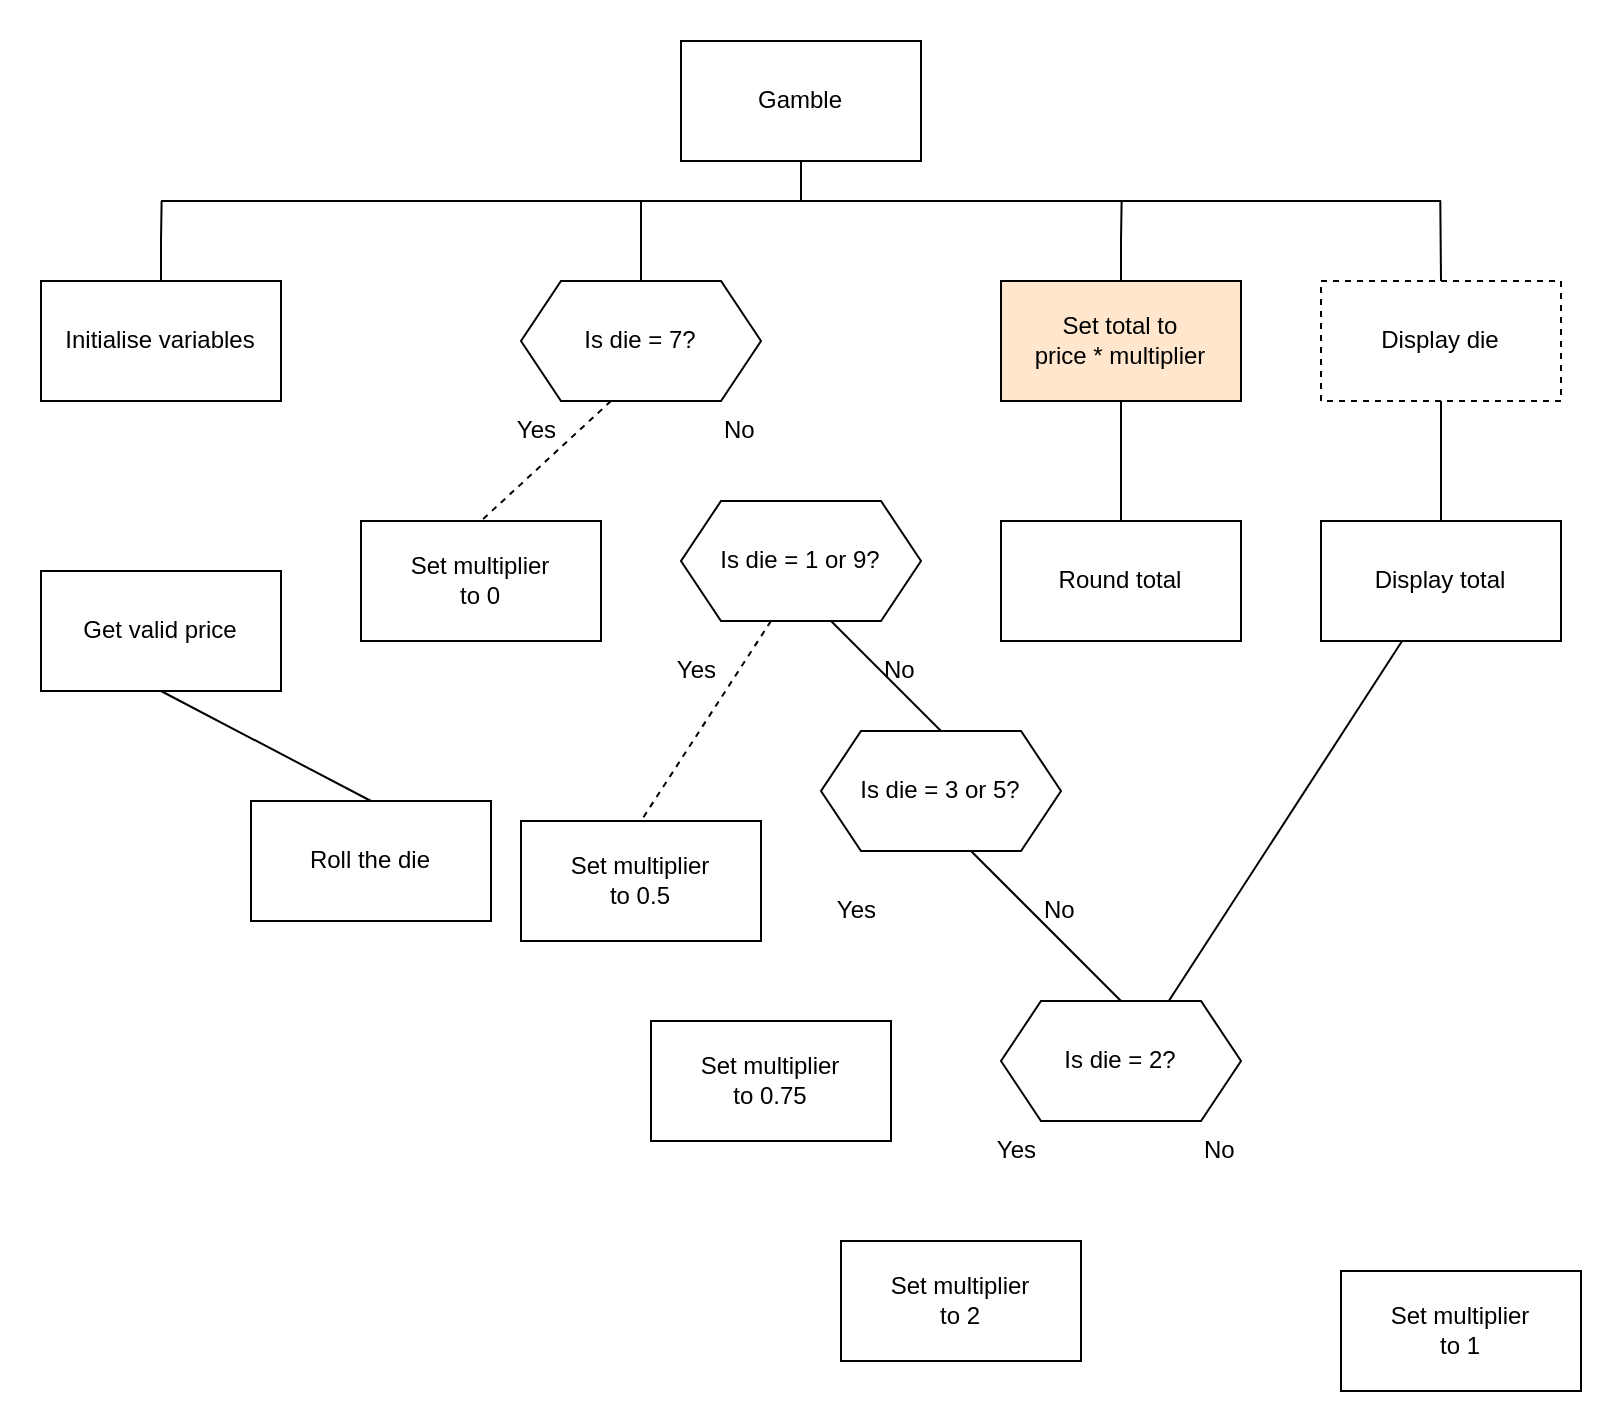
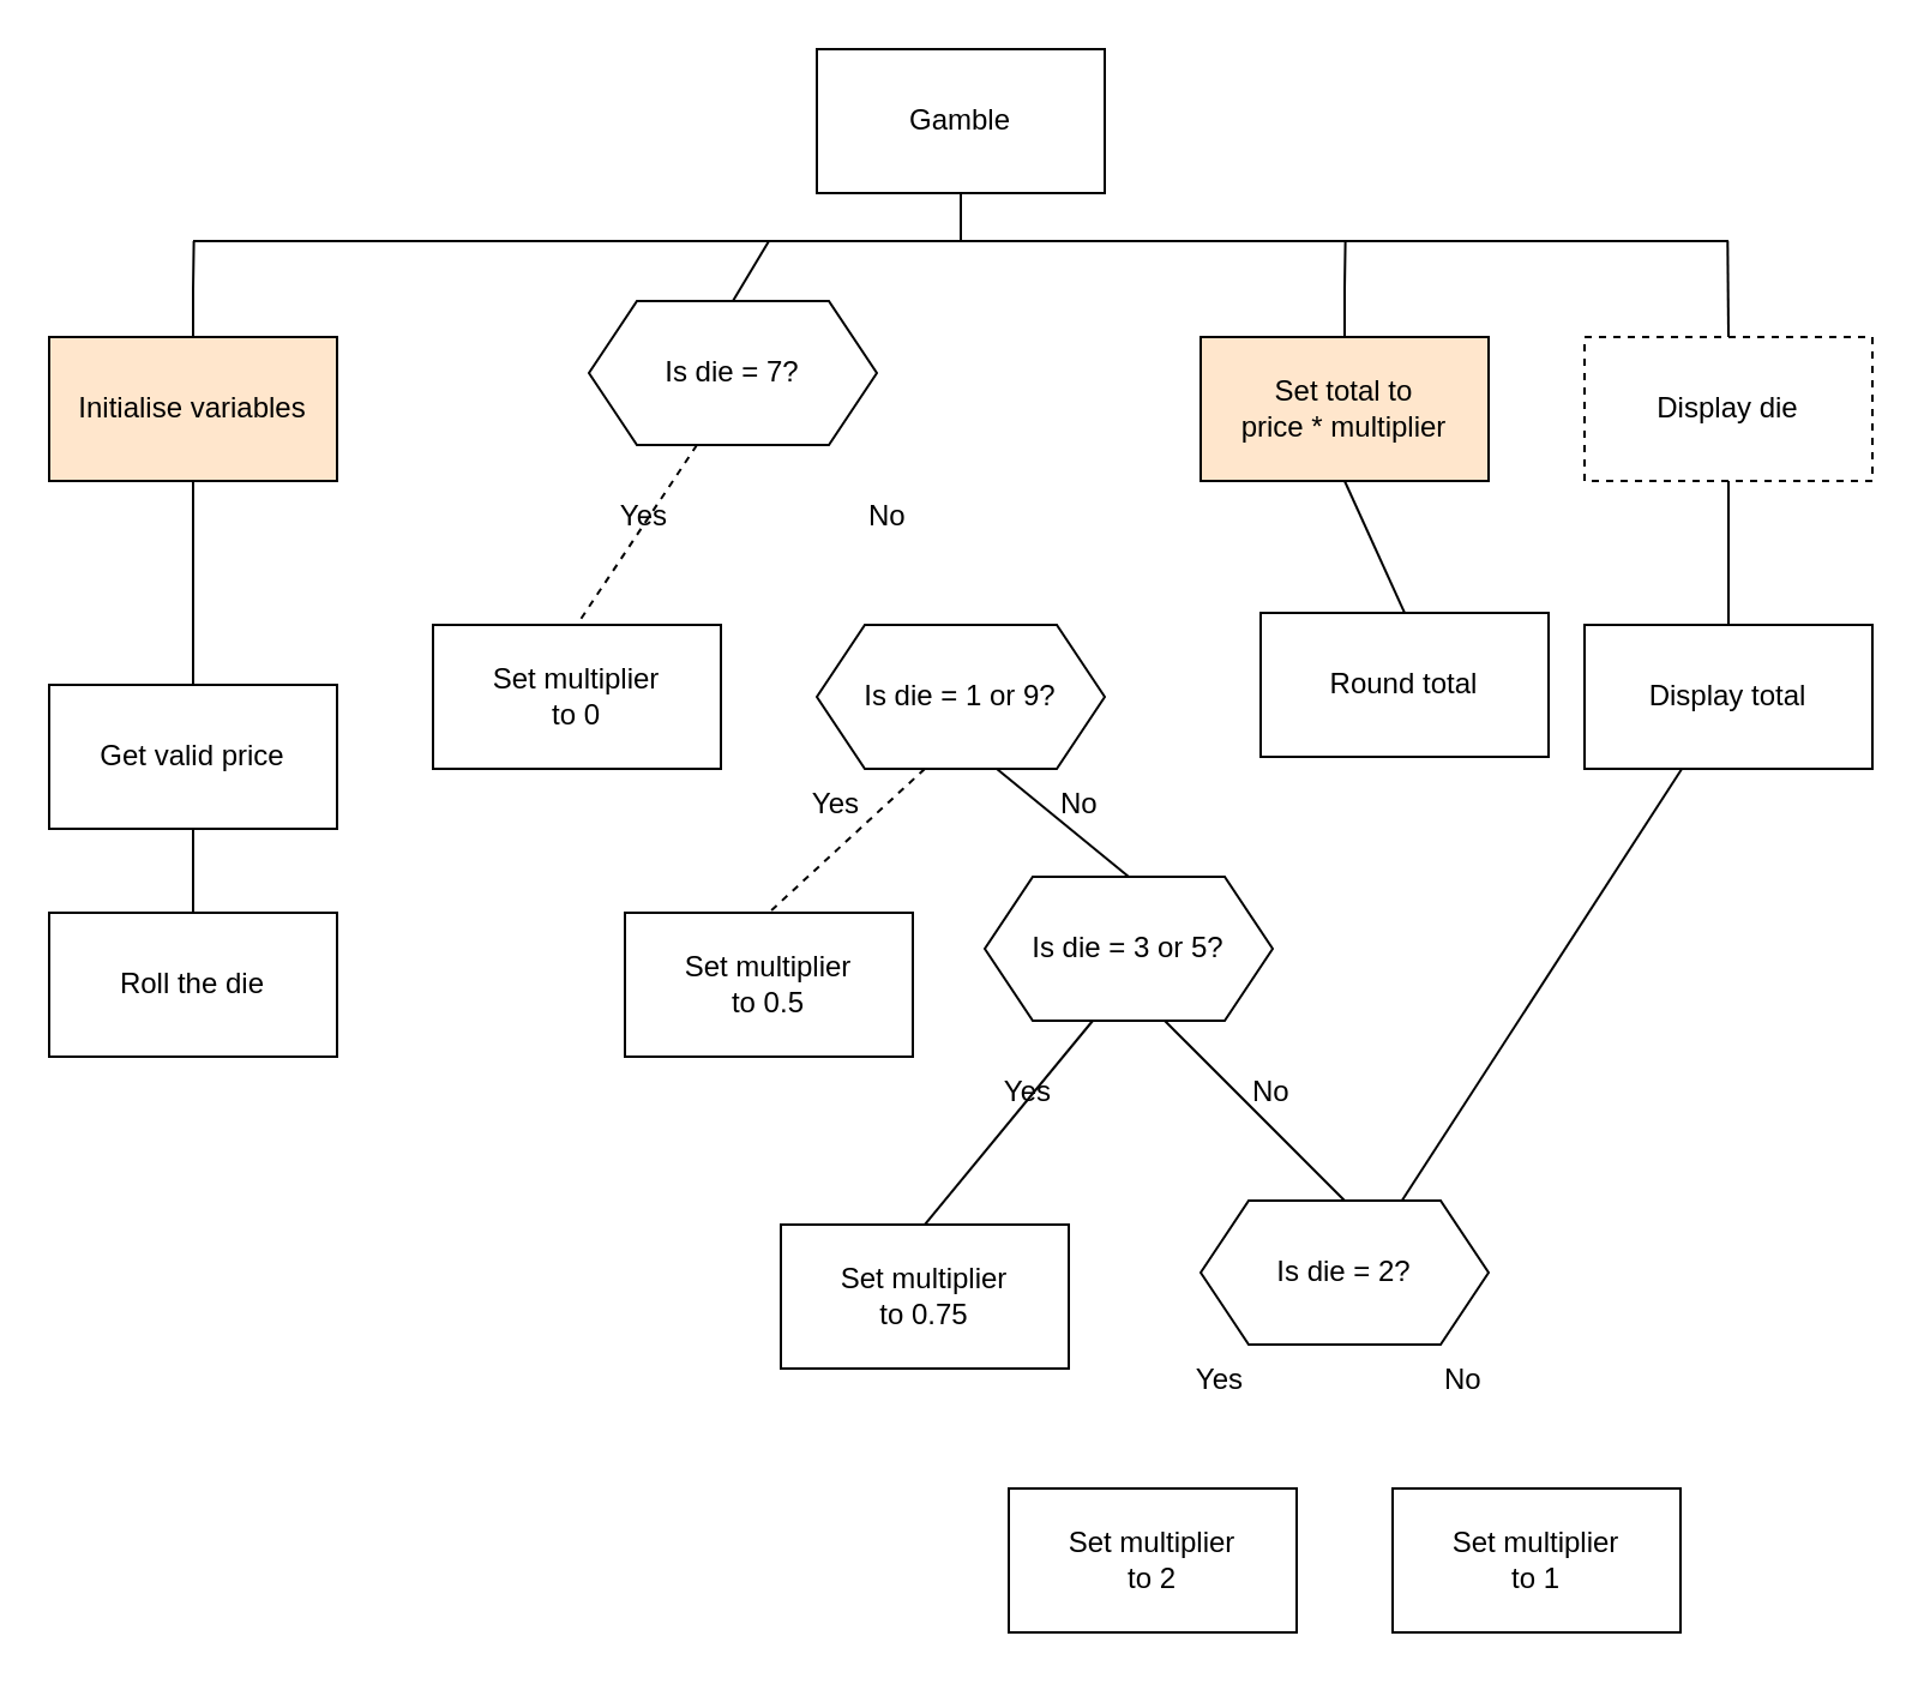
  <mxCell id="0" />
  <mxCell id="1" parent="0" />
  <mxCell id="2" style="edgeStyle=none;shape=connector;rounded=0;orthogonalLoop=1;jettySize=auto;html=1;exitX=0.5;exitY=1;exitDx=0;exitDy=0;strokeColor=default;align=center;verticalAlign=middle;fontFamily=Helvetica;fontSize=11;fontColor=default;labelBackgroundColor=default;endArrow=none;endFill=0;" parent="1" source="3" edge="1"><mxGeometry relative="1" as="geometry"><mxPoint x="400" y="100" as="targetPoint" /></mxGeometry></mxCell>
  <mxCell id="3" value="Gamble" style="rounded=0;whiteSpace=wrap;html=1;" parent="1" vertex="1"><mxGeometry x="340" y="20" width="120" height="60" as="geometry" /></mxCell>
+ <mxCell id="4" style="edgeStyle=orthogonalEdgeStyle;rounded=0;orthogonalLoop=1;jettySize=auto;html=1;exitX=0.5;exitY=1;exitDx=0;exitDy=0;entryX=0.5;entryY=0;entryDx=0;entryDy=0;endArrow=none;endFill=0;" parent="1" source="6" target="7" edge="1"><mxGeometry relative="1" as="geometry" /></mxCell>
  <mxCell id="5" style="edgeStyle=orthogonalEdgeStyle;rounded=0;orthogonalLoop=1;jettySize=auto;html=1;exitX=0.5;exitY=0;exitDx=0;exitDy=0;endArrow=none;endFill=0;" parent="1" source="6" edge="1"><mxGeometry relative="1" as="geometry"><mxPoint x="80.31" y="100" as="targetPoint" /></mxGeometry></mxCell>
- <mxCell id="6" value="Initialise variables" style="rounded=0;whiteSpace=wrap;html=1;" parent="1" vertex="1"><mxGeometry x="20" y="140" width="120" height="60" as="geometry" /></mxCell>
+ <mxCell id="6" value="Initialise variables" style="rounded=0;whiteSpace=wrap;html=1;fillColor=#ffe6cc;" parent="1" vertex="1"><mxGeometry x="20" y="140" width="120" height="60" as="geometry" /></mxCell>
  <mxCell id="7" value="Get valid price" style="rounded=0;whiteSpace=wrap;html=1;" parent="1" vertex="1"><mxGeometry x="20" y="285" width="120" height="60" as="geometry" /></mxCell>
  <mxCell id="8" value="Set multiplier&lt;div&gt;to 0&lt;/div&gt;" style="rounded=0;whiteSpace=wrap;html=1;" parent="1" vertex="1"><mxGeometry x="180" y="260" width="120" height="60" as="geometry" /></mxCell>
  <mxCell id="9" style="rounded=0;orthogonalLoop=1;jettySize=auto;html=1;exitX=0.375;exitY=1;exitDx=0;exitDy=0;entryX=0.5;entryY=0;entryDx=0;entryDy=0;endArrow=none;endFill=0;dashed=1;" parent="1" source="11" target="8" edge="1"><mxGeometry relative="1" as="geometry" /></mxCell>
  <mxCell id="10" style="edgeStyle=none;shape=connector;rounded=0;orthogonalLoop=1;jettySize=auto;html=1;exitX=0.5;exitY=0;exitDx=0;exitDy=0;strokeColor=default;align=center;verticalAlign=middle;fontFamily=Helvetica;fontSize=11;fontColor=default;labelBackgroundColor=default;endArrow=none;endFill=0;" parent="1" source="11" edge="1"><mxGeometry relative="1" as="geometry"><mxPoint x="320" y="100" as="targetPoint" /></mxGeometry></mxCell>
- <mxCell id="11" value="Is die = 7?" style="shape=hexagon;perimeter=hexagonPerimeter2;whiteSpace=wrap;html=1;fixedSize=1;" parent="1" vertex="1"><mxGeometry x="260" y="140" width="120" height="60" as="geometry" /></mxCell>
+ <mxCell id="11" value="Is die = 7?" style="shape=hexagon;perimeter=hexagonPerimeter2;whiteSpace=wrap;html=1;fixedSize=1;" parent="1" vertex="1"><mxGeometry x="245" y="125" width="120" height="60" as="geometry" /></mxCell>
  <mxCell id="12" style="rounded=0;orthogonalLoop=1;jettySize=auto;html=1;exitX=0.375;exitY=1;exitDx=0;exitDy=0;entryX=0.5;entryY=0;entryDx=0;entryDy=0;endArrow=none;endFill=0;dashed=1;" parent="1" source="14" target="20" edge="1"><mxGeometry relative="1" as="geometry" /></mxCell>
  <mxCell id="13" style="rounded=0;orthogonalLoop=1;jettySize=auto;html=1;exitX=0.625;exitY=1;exitDx=0;exitDy=0;entryX=0.5;entryY=0;entryDx=0;entryDy=0;endArrow=none;endFill=0;" parent="1" source="14" target="17" edge="1"><mxGeometry relative="1" as="geometry" /></mxCell>
- <mxCell id="14" value="Is&amp;nbsp;&lt;span style=&quot;background-color: initial;&quot;&gt;die = 1 or 9?&lt;/span&gt;" style="shape=hexagon;perimeter=hexagonPerimeter2;whiteSpace=wrap;html=1;fixedSize=1;" parent="1" vertex="1"><mxGeometry x="340" y="250" width="120" height="60" as="geometry" /></mxCell>
+ <mxCell id="14" value="Is&amp;nbsp;&lt;span style=&quot;background-color: initial;&quot;&gt;die = 1 or 9?&lt;/span&gt;" style="shape=hexagon;perimeter=hexagonPerimeter2;whiteSpace=wrap;html=1;fixedSize=1;" parent="1" vertex="1"><mxGeometry x="340" y="260" width="120" height="60" as="geometry" /></mxCell>
+ <mxCell id="15" style="rounded=0;orthogonalLoop=1;jettySize=auto;html=1;exitX=0.375;exitY=1;exitDx=0;exitDy=0;entryX=0.5;entryY=0;entryDx=0;entryDy=0;endArrow=none;endFill=0;" parent="1" source="17" target="24" edge="1"><mxGeometry relative="1" as="geometry" /></mxCell>
  <mxCell id="16" style="rounded=0;orthogonalLoop=1;jettySize=auto;html=1;exitX=0.625;exitY=1;exitDx=0;exitDy=0;entryX=0.5;entryY=0;entryDx=0;entryDy=0;endArrow=none;endFill=0;" parent="1" source="17" target="19" edge="1"><mxGeometry relative="1" as="geometry" /></mxCell>
  <mxCell id="17" value="Is die&amp;nbsp;&lt;span style=&quot;background-color: initial;&quot;&gt;= 3 or 5?&lt;/span&gt;" style="shape=hexagon;perimeter=hexagonPerimeter2;whiteSpace=wrap;html=1;fixedSize=1;" parent="1" vertex="1"><mxGeometry x="410" y="365" width="120" height="60" as="geometry" /></mxCell>
  <mxCell id="18" style="rounded=0;orthogonalLoop=1;jettySize=auto;html=1;exitX=0.375;exitY=1;exitDx=0;exitDy=0;endArrow=none;endFill=0;" parent="1" source="19" target="40" edge="1"><mxGeometry relative="1" as="geometry" /></mxCell>
  <mxCell id="19" value="Is&amp;nbsp;&lt;span style=&quot;background-color: initial;&quot;&gt;die = 2?&lt;/span&gt;" style="shape=hexagon;perimeter=hexagonPerimeter2;whiteSpace=wrap;html=1;fixedSize=1;" parent="1" vertex="1"><mxGeometry x="500" y="500" width="120" height="60" as="geometry" /></mxCell>
- <mxCell id="20" value="Set multiplier&lt;div&gt;to 0.5&lt;/div&gt;" style="rounded=0;whiteSpace=wrap;html=1;" parent="1" vertex="1"><mxGeometry x="260" y="410" width="120" height="60" as="geometry" /></mxCell>
+ <mxCell id="20" value="Set multiplier&lt;div&gt;to 0.5&lt;/div&gt;" style="rounded=0;whiteSpace=wrap;html=1;" parent="1" vertex="1"><mxGeometry x="260" y="380" width="120" height="60" as="geometry" /></mxCell>
  <mxCell id="21" style="edgeStyle=orthogonalEdgeStyle;rounded=0;orthogonalLoop=1;jettySize=auto;html=1;exitX=0.5;exitY=0;exitDx=0;exitDy=0;endArrow=none;endFill=0;" parent="1" source="23" edge="1"><mxGeometry relative="1" as="geometry"><mxPoint x="560.31" y="100" as="targetPoint" /></mxGeometry></mxCell>
  <mxCell id="22" style="edgeStyle=none;shape=connector;rounded=0;orthogonalLoop=1;jettySize=auto;html=1;exitX=0.5;exitY=1;exitDx=0;exitDy=0;entryX=0.5;entryY=0;entryDx=0;entryDy=0;strokeColor=default;align=center;verticalAlign=middle;fontFamily=Helvetica;fontSize=11;fontColor=default;labelBackgroundColor=default;endArrow=none;endFill=0;" parent="1" source="23" target="38" edge="1"><mxGeometry relative="1" as="geometry" /></mxCell>
  <mxCell id="23" value="Set total to&lt;div&gt;price * multiplier&lt;/div&gt;" style="rounded=0;whiteSpace=wrap;html=1;fillColor=#ffe6cc;" parent="1" vertex="1"><mxGeometry x="500" y="140" width="120" height="60" as="geometry" /></mxCell>
  <mxCell id="24" value="Set multiplier&lt;div&gt;to 0.75&lt;/div&gt;" style="rounded=0;whiteSpace=wrap;html=1;" parent="1" vertex="1"><mxGeometry x="325" y="510" width="120" height="60" as="geometry" /></mxCell>
  <mxCell id="25" value="Set multiplier&lt;div&gt;to 2&lt;/div&gt;" style="rounded=0;whiteSpace=wrap;html=1;" parent="1" vertex="1"><mxGeometry x="420" y="620" width="120" height="60" as="geometry" /></mxCell>
- <mxCell id="26" value="Set multiplier&lt;div&gt;to 1&lt;/div&gt;" style="rounded=0;whiteSpace=wrap;html=1;" parent="1" vertex="1"><mxGeometry x="670" y="635" width="120" height="60" as="geometry" /></mxCell>
+ <mxCell id="26" value="Set multiplier&lt;div&gt;to 1&lt;/div&gt;" style="rounded=0;whiteSpace=wrap;html=1;" parent="1" vertex="1"><mxGeometry x="580" y="620" width="120" height="60" as="geometry" /></mxCell>
  <mxCell id="27" value="Yes" style="text;html=1;strokeColor=none;fillColor=none;align=right;verticalAlign=middle;whiteSpace=wrap;rounded=0;" parent="1" vertex="1"><mxGeometry x="240" y="200" width="40" height="30" as="geometry" /></mxCell>
  <mxCell id="28" value="No" style="text;html=1;strokeColor=none;fillColor=none;align=left;verticalAlign=middle;whiteSpace=wrap;rounded=0;" parent="1" vertex="1"><mxGeometry x="360" y="200" width="45" height="30" as="geometry" /></mxCell>
  <mxCell id="29" value="Yes" style="text;html=1;strokeColor=none;fillColor=none;align=right;verticalAlign=middle;whiteSpace=wrap;rounded=0;" parent="1" vertex="1"><mxGeometry x="480" y="560" width="40" height="30" as="geometry" /></mxCell>
  <mxCell id="30" value="Yes" style="text;html=1;strokeColor=none;fillColor=none;align=right;verticalAlign=middle;whiteSpace=wrap;rounded=0;" parent="1" vertex="1"><mxGeometry x="400" y="440" width="40" height="30" as="geometry" /></mxCell>
  <mxCell id="31" value="Yes" style="text;html=1;strokeColor=none;fillColor=none;align=right;verticalAlign=middle;whiteSpace=wrap;rounded=0;" parent="1" vertex="1"><mxGeometry x="320" y="320" width="40" height="30" as="geometry" /></mxCell>
  <mxCell id="32" value="No" style="text;html=1;strokeColor=none;fillColor=none;align=left;verticalAlign=middle;whiteSpace=wrap;rounded=0;" parent="1" vertex="1"><mxGeometry x="440" y="320" width="45" height="30" as="geometry" /></mxCell>
  <mxCell id="33" value="No" style="text;html=1;strokeColor=none;fillColor=none;align=left;verticalAlign=middle;whiteSpace=wrap;rounded=0;" parent="1" vertex="1"><mxGeometry x="600" y="560" width="45" height="30" as="geometry" /></mxCell>
  <mxCell id="34" value="No" style="text;html=1;strokeColor=none;fillColor=none;align=left;verticalAlign=middle;whiteSpace=wrap;rounded=0;" parent="1" vertex="1"><mxGeometry x="520" y="440" width="45" height="30" as="geometry" /></mxCell>
  <mxCell id="35" value="" style="endArrow=none;html=1;rounded=0;" parent="1" edge="1"><mxGeometry width="50" height="50" relative="1" as="geometry"><mxPoint x="80" y="100" as="sourcePoint" /><mxPoint x="720" y="100" as="targetPoint" /></mxGeometry></mxCell>
  <mxCell id="36" style="rounded=0;orthogonalLoop=1;jettySize=auto;html=1;exitX=0.5;exitY=0;exitDx=0;exitDy=0;entryX=0.5;entryY=1;entryDx=0;entryDy=0;endArrow=none;endFill=0;" parent="1" source="37" target="7" edge="1"><mxGeometry relative="1" as="geometry" /></mxCell>
- <mxCell id="37" value="Roll the die" style="rounded=0;whiteSpace=wrap;html=1;" parent="1" vertex="1"><mxGeometry x="125" y="400" width="120" height="60" as="geometry" /></mxCell>
- <mxCell id="38" value="Round total" style="rounded=0;whiteSpace=wrap;html=1;" parent="1" vertex="1"><mxGeometry x="500" y="260" width="120" height="60" as="geometry" /></mxCell>
+ <mxCell id="37" value="Roll the die" style="rounded=0;whiteSpace=wrap;html=1;" parent="1" vertex="1"><mxGeometry x="20" y="380" width="120" height="60" as="geometry" /></mxCell>
+ <mxCell id="38" value="Round total" style="rounded=0;whiteSpace=wrap;html=1;" parent="1" vertex="1"><mxGeometry x="525" y="255" width="120" height="60" as="geometry" /></mxCell>
  <mxCell id="39" style="edgeStyle=none;shape=connector;rounded=0;orthogonalLoop=1;jettySize=auto;html=1;exitX=0.5;exitY=0;exitDx=0;exitDy=0;entryX=0.5;entryY=1;entryDx=0;entryDy=0;strokeColor=default;align=center;verticalAlign=middle;fontFamily=Helvetica;fontSize=11;fontColor=default;labelBackgroundColor=default;endArrow=none;endFill=0;" parent="1" source="40" target="42" edge="1"><mxGeometry relative="1" as="geometry" /></mxCell>
  <mxCell id="40" value="Display total" style="rounded=0;whiteSpace=wrap;html=1;" parent="1" vertex="1"><mxGeometry x="660" y="260" width="120" height="60" as="geometry" /></mxCell>
  <mxCell id="41" style="edgeStyle=none;shape=connector;rounded=0;orthogonalLoop=1;jettySize=auto;html=1;exitX=0.5;exitY=0;exitDx=0;exitDy=0;strokeColor=default;align=center;verticalAlign=middle;fontFamily=Helvetica;fontSize=11;fontColor=default;labelBackgroundColor=default;endArrow=none;endFill=0;" parent="1" source="42" edge="1"><mxGeometry relative="1" as="geometry"><mxPoint x="719.647" y="100" as="targetPoint" /></mxGeometry></mxCell>
  <mxCell id="42" value="Display die" style="rounded=0;whiteSpace=wrap;html=1;dashed=1;" parent="1" vertex="1"><mxGeometry x="660" y="140" width="120" height="60" as="geometry" /></mxCell>
